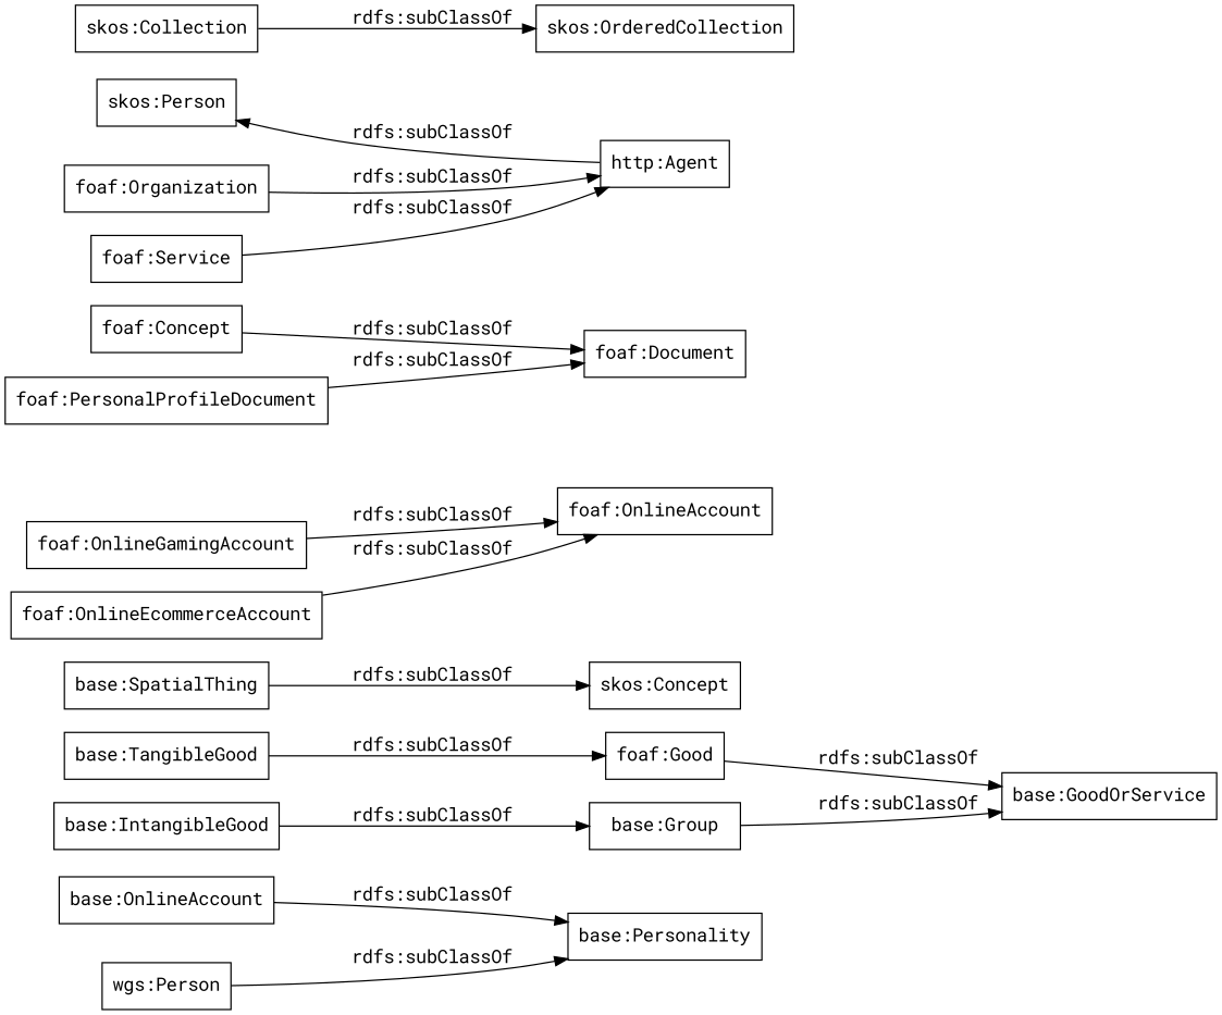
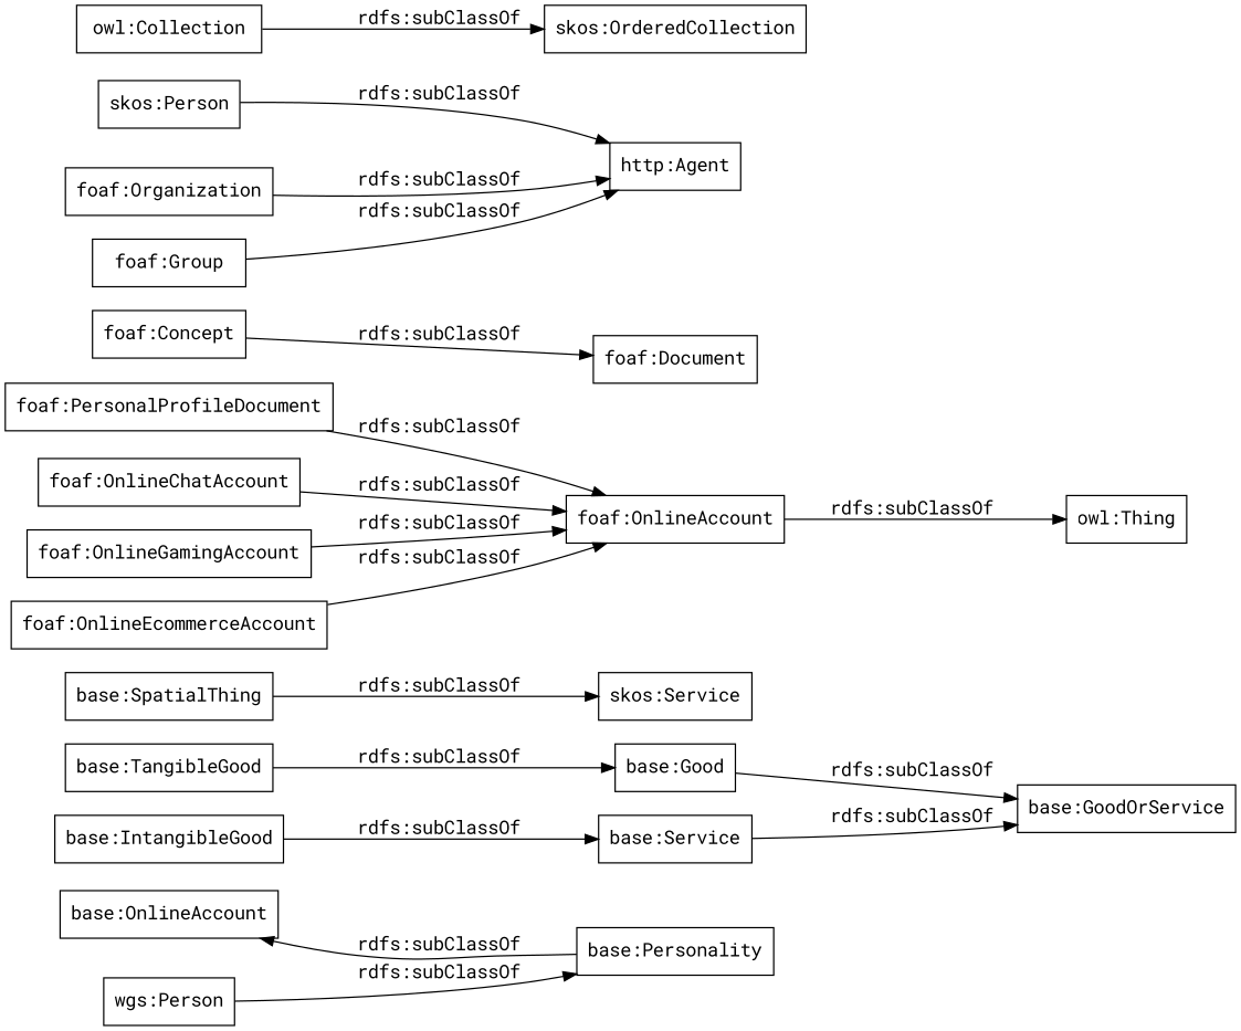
  digraph {
    fontname="Roboto Mono"
    rankdir=LR
    node [color=black fontname="Roboto Mono" shape=rectangle]
    edge [fontname="Roboto Mono"]
    n1 [label="base:OnlineAccount"]
    "base:Personality"
    "base:TangibleGood"
-   "base:Good" [label="foaf:Good"]
+   "base:Good"
    "base:GoodOrService"
    n6 [label="wgs:Person"]
    n7 [label="base:SpatialThing"]
-   "skos:Concept"
-   "base:Service" [label="base:Group"]
+   "skos:Concept" [label="skos:Service"]
+   "base:Service"
    "base:IntangibleGood"
    n11 [label="foaf:Concept"]
    "foaf:Document"
    "foaf:OnlineAccount"
+   "owl:Thing"
    n15 [label="skos:Person"]
    n16 [label="http:Agent"]
+   "foaf:OnlineChatAccount"
    "foaf:PersonalProfileDocument"
    "foaf:OnlineGamingAccount"
    "foaf:Organization"
-   "foaf:Group" [label="foaf:Service"]
+   "foaf:Group"
    "foaf:OnlineEcommerceAccount"
-   "skos:Collection"
+   "skos:Collection" [label="owl:Collection"]
    "skos:OrderedCollection"
-   n1 -> "base:Personality" [label="rdfs:subClassOf"]
+   "base:Personality" -> n1 [label="rdfs:subClassOf"]
    "base:TangibleGood" -> "base:Good" [label="rdfs:subClassOf"]
    "base:Good" -> "base:GoodOrService" [label="rdfs:subClassOf"]
    n6 -> "base:Personality" [label="rdfs:subClassOf"]
    n7 -> "skos:Concept" [label="rdfs:subClassOf"]
    "base:Service" -> "base:GoodOrService" [label="rdfs:subClassOf"]
    "base:IntangibleGood" -> "base:Service" [label="rdfs:subClassOf"]
    n11 -> "foaf:Document" [label="rdfs:subClassOf"]
-   n16 -> n15 [label="rdfs:subClassOf"]
-   "foaf:PersonalProfileDocument" -> "foaf:Document" [label="rdfs:subClassOf"]
+   "foaf:OnlineAccount" -> "owl:Thing" [label="rdfs:subClassOf"]
+   n15 -> n16 [label="rdfs:subClassOf"]
+   "foaf:OnlineChatAccount" -> "foaf:OnlineAccount" [label="rdfs:subClassOf"]
+   "foaf:PersonalProfileDocument" -> "foaf:OnlineAccount" [label="rdfs:subClassOf"]
    "foaf:OnlineGamingAccount" -> "foaf:OnlineAccount" [label="rdfs:subClassOf"]
    "foaf:Organization" -> n16 [label="rdfs:subClassOf"]
    "foaf:Group" -> n16 [label="rdfs:subClassOf"]
    "foaf:OnlineEcommerceAccount" -> "foaf:OnlineAccount" [label="rdfs:subClassOf"]
    "skos:Collection" -> "skos:OrderedCollection" [label="rdfs:subClassOf"]
  }
